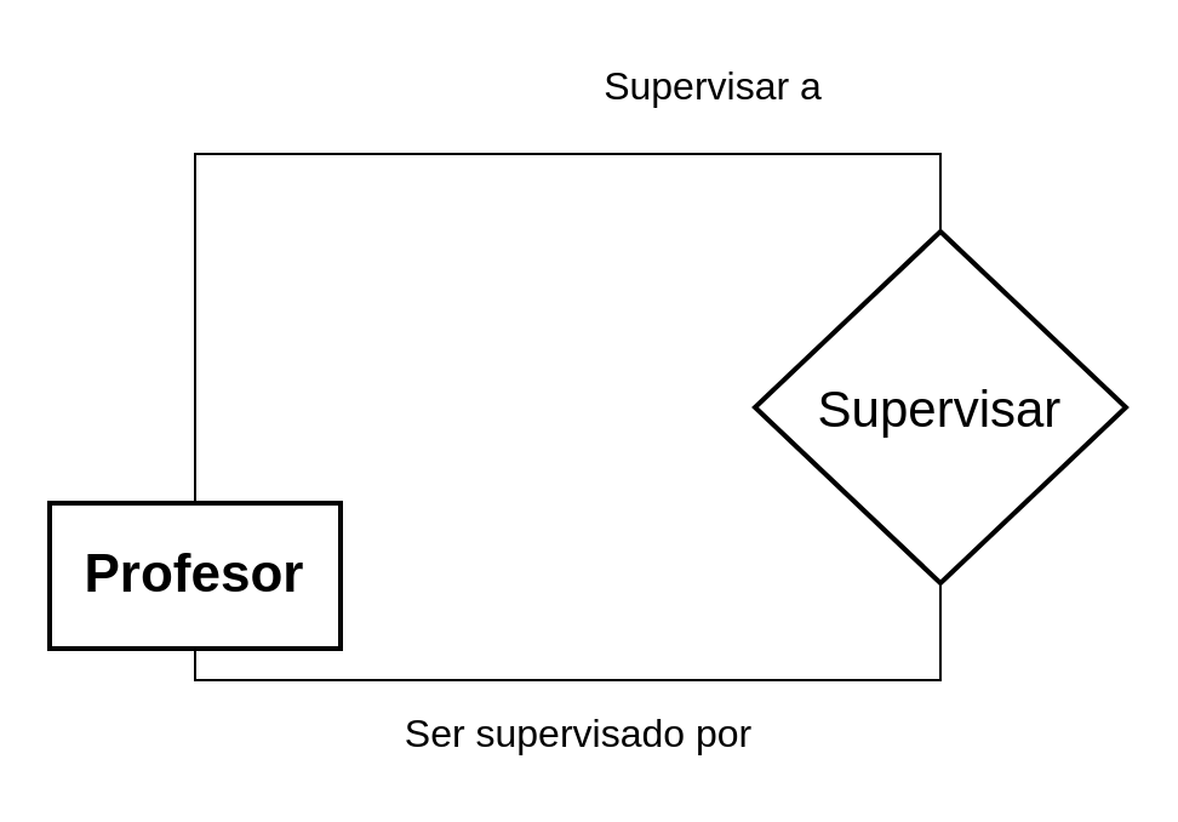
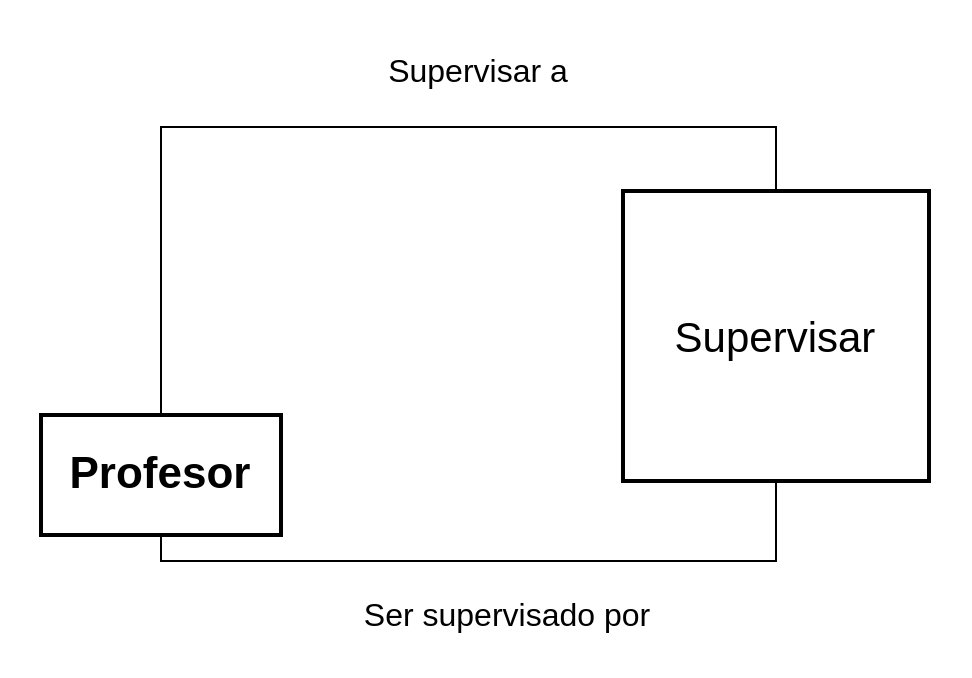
  <mxCell id="0" />
  <mxCell id="1" parent="0" />
  <mxCell id="2" value="Profesor" style="whiteSpace=wrap;html=1;fontSize=22;fontStyle=1;strokeWidth=2;" vertex="1" parent="1"><mxGeometry x="20" y="207" width="120" height="60" as="geometry" /></mxCell>
  <mxCell id="3" style="edgeStyle=orthogonalEdgeStyle;rounded=0;orthogonalLoop=1;jettySize=auto;html=1;entryX=0.5;entryY=1;entryDx=0;entryDy=0;fontSize=12;startSize=8;endSize=8;endArrow=none;endFill=0;" edge="1" parent="1" source="4" target="2"><mxGeometry relative="1" as="geometry"><Array as="points"><mxPoint x="388" y="280" /><mxPoint x="80" y="280" /></Array></mxGeometry></mxCell>
- <mxCell id="4" value="Supervisar" style="rhombus;whiteSpace=wrap;html=1;fontSize=21;fontFamily=Helvetica;strokeWidth=2;" vertex="1" parent="1"><mxGeometry x="311" y="95" width="153" height="145" as="geometry" /></mxCell>
+ <mxCell id="4" value="Supervisar" style="whiteSpace=wrap;html=1;fontSize=21;fontFamily=Helvetica;strokeWidth=2;rounded=0;" vertex="1" parent="1"><mxGeometry x="311" y="95" width="153" height="145" as="geometry" /></mxCell>
  <mxCell id="5" value="" style="edgeStyle=orthogonalEdgeStyle;orthogonalLoop=1;jettySize=auto;html=1;rounded=0;fontSize=12;entryX=0.5;entryY=0;entryDx=0;entryDy=0;exitX=0.5;exitY=0;exitDx=0;exitDy=0;startArrow=none;startFill=0;endArrow=none;endFill=0;" edge="1" parent="1" source="2" target="4"><mxGeometry width="140" relative="1" as="geometry"><mxPoint x="82" y="132" as="sourcePoint" /><mxPoint x="381" y="92" as="targetPoint" /><Array as="points"><mxPoint x="80" y="63" /><mxPoint x="388" y="63" /></Array></mxGeometry></mxCell>
- <mxCell id="6" value="Ser supervisado por" style="text;strokeColor=none;fillColor=none;html=1;align=center;verticalAlign=middle;whiteSpace=wrap;rounded=0;fontSize=16;" vertex="1" parent="1"><mxGeometry x="147" y="287" width="183" height="30" as="geometry" /></mxCell>
- <mxCell id="7" value="Supervisar a" style="text;strokeColor=none;fillColor=none;html=1;align=center;verticalAlign=middle;whiteSpace=wrap;rounded=0;fontSize=16;" vertex="1" parent="1"><mxGeometry x="235.5" y="20" width="116" height="30" as="geometry" /></mxCell>
+ <mxCell id="6" value="Ser supervisado por" style="text;strokeColor=none;fillColor=none;html=1;align=center;verticalAlign=middle;whiteSpace=wrap;rounded=0;fontSize=16;" vertex="1" parent="1"><mxGeometry x="162" y="292" width="183" height="30" as="geometry" /></mxCell>
+ <mxCell id="7" value="Supervisar a" style="text;strokeColor=none;fillColor=none;html=1;align=center;verticalAlign=middle;whiteSpace=wrap;rounded=0;fontSize=16;" vertex="1" parent="1"><mxGeometry x="180.5" y="20" width="116" height="30" as="geometry" /></mxCell>
